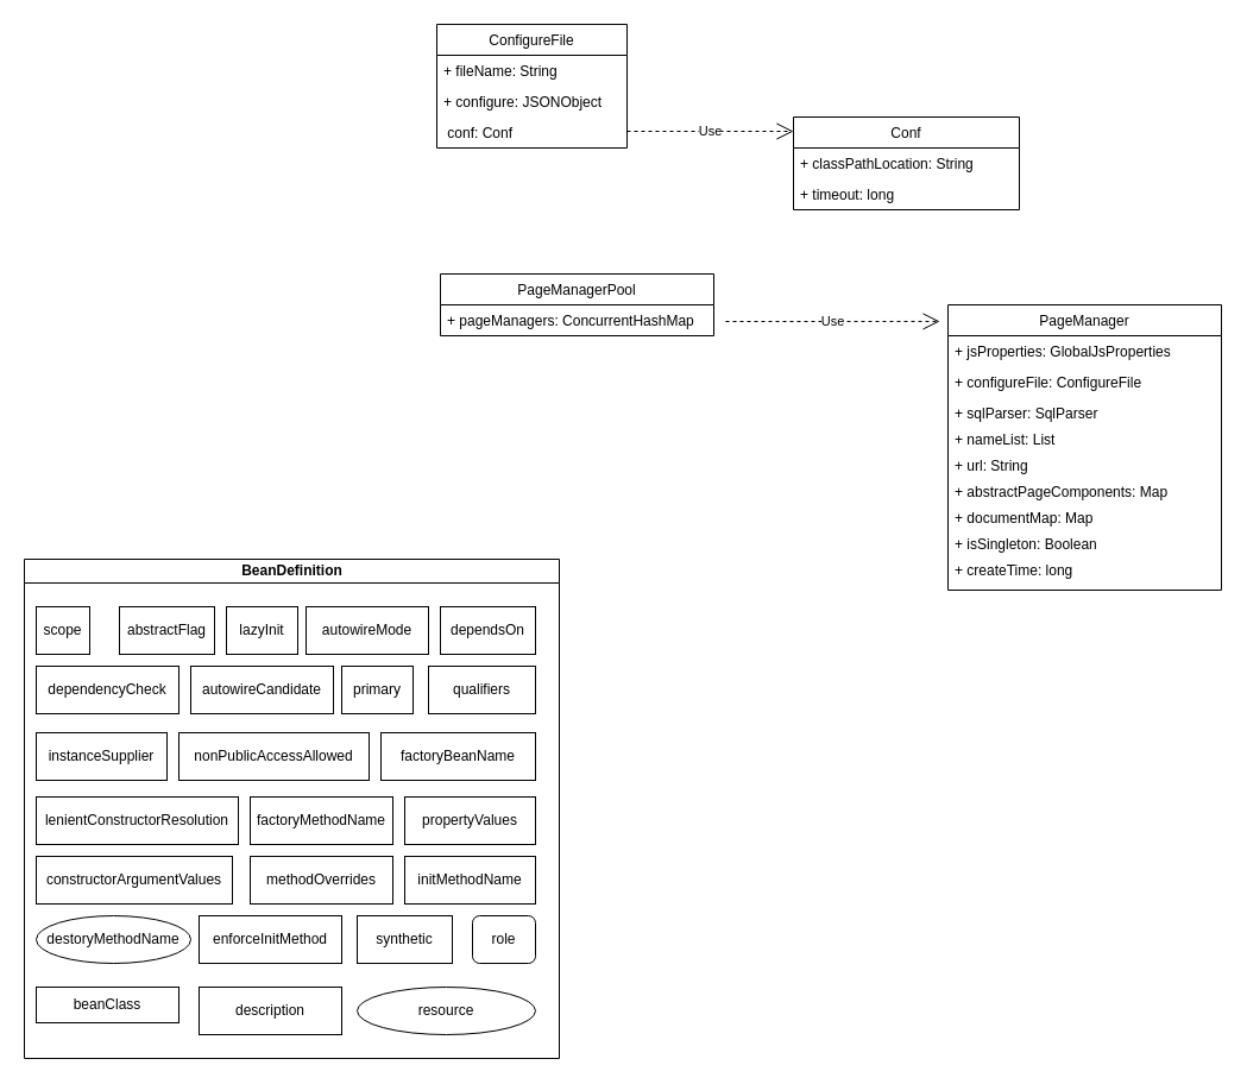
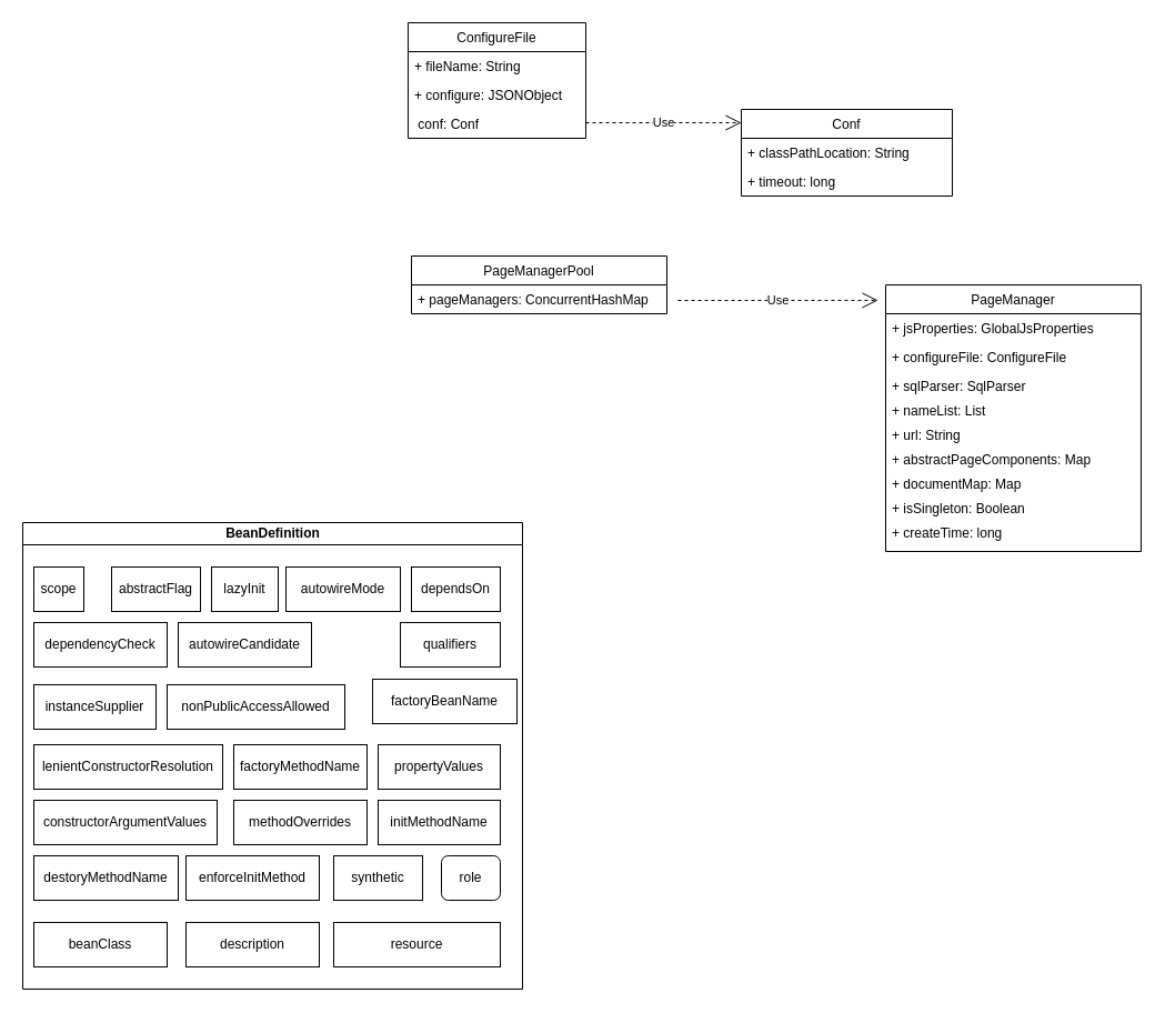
  <mxCell id="0" />
  <mxCell id="1" parent="0" />
  <mxCell id="2" value="ConfigureFile" style="swimlane;fontStyle=0;childLayout=stackLayout;horizontal=1;startSize=26;fillColor=none;horizontalStack=0;resizeParent=1;resizeParentMax=0;resizeLast=0;collapsible=1;marginBottom=0;" parent="1" vertex="1"><mxGeometry x="367" y="20" width="160" height="104" as="geometry" /></mxCell>
  <mxCell id="3" value="+ fileName: String" style="text;strokeColor=none;fillColor=none;align=left;verticalAlign=top;spacingLeft=4;spacingRight=4;overflow=hidden;rotatable=0;points=[[0,0.5],[1,0.5]];portConstraint=eastwest;" parent="2" vertex="1"><mxGeometry y="26" width="160" height="26" as="geometry" /></mxCell>
  <mxCell id="4" value="+ configure: JSONObject" style="text;strokeColor=none;fillColor=none;align=left;verticalAlign=top;spacingLeft=4;spacingRight=4;overflow=hidden;rotatable=0;points=[[0,0.5],[1,0.5]];portConstraint=eastwest;" parent="2" vertex="1"><mxGeometry y="52" width="160" height="26" as="geometry" /></mxCell>
  <mxCell id="5" value=" conf: Conf" style="text;strokeColor=none;fillColor=none;align=left;verticalAlign=top;spacingLeft=4;spacingRight=4;overflow=hidden;rotatable=0;points=[[0,0.5],[1,0.5]];portConstraint=eastwest;" parent="2" vertex="1"><mxGeometry y="78" width="160" height="26" as="geometry" /></mxCell>
  <mxCell id="6" value="Conf" style="swimlane;fontStyle=0;childLayout=stackLayout;horizontal=1;startSize=26;fillColor=none;horizontalStack=0;resizeParent=1;resizeParentMax=0;resizeLast=0;collapsible=1;marginBottom=0;" parent="1" vertex="1"><mxGeometry x="667" y="98" width="190" height="78" as="geometry" /></mxCell>
  <mxCell id="7" value="+ classPathLocation: String" style="text;strokeColor=none;fillColor=none;align=left;verticalAlign=top;spacingLeft=4;spacingRight=4;overflow=hidden;rotatable=0;points=[[0,0.5],[1,0.5]];portConstraint=eastwest;" parent="6" vertex="1"><mxGeometry y="26" width="190" height="26" as="geometry" /></mxCell>
  <mxCell id="8" value="+ timeout: long" style="text;strokeColor=none;fillColor=none;align=left;verticalAlign=top;spacingLeft=4;spacingRight=4;overflow=hidden;rotatable=0;points=[[0,0.5],[1,0.5]];portConstraint=eastwest;" parent="6" vertex="1"><mxGeometry y="52" width="190" height="26" as="geometry" /></mxCell>
  <mxCell id="9" value="Use" style="endArrow=open;endSize=12;dashed=1;html=1;" parent="1" edge="1"><mxGeometry width="160" relative="1" as="geometry"><mxPoint x="527" y="110" as="sourcePoint" /><mxPoint x="667" y="110" as="targetPoint" /></mxGeometry></mxCell>
  <mxCell id="10" value="PageManagerPool" style="swimlane;fontStyle=0;childLayout=stackLayout;horizontal=1;startSize=26;fillColor=none;horizontalStack=0;resizeParent=1;resizeParentMax=0;resizeLast=0;collapsible=1;marginBottom=0;" parent="1" vertex="1"><mxGeometry x="370" y="230" width="230" height="52" as="geometry" /></mxCell>
  <mxCell id="11" value="+ pageManagers: ConcurrentHashMap" style="text;strokeColor=none;fillColor=none;align=left;verticalAlign=top;spacingLeft=4;spacingRight=4;overflow=hidden;rotatable=0;points=[[0,0.5],[1,0.5]];portConstraint=eastwest;" parent="10" vertex="1"><mxGeometry y="26" width="230" height="26" as="geometry" /></mxCell>
  <mxCell id="12" value="PageManager" style="swimlane;fontStyle=0;childLayout=stackLayout;horizontal=1;startSize=26;fillColor=none;horizontalStack=0;resizeParent=1;resizeParentMax=0;resizeLast=0;collapsible=1;marginBottom=0;" parent="1" vertex="1"><mxGeometry x="797" y="256" width="230" height="240" as="geometry" /></mxCell>
  <mxCell id="13" value="+ jsProperties: GlobalJsProperties" style="text;strokeColor=none;fillColor=none;align=left;verticalAlign=top;spacingLeft=4;spacingRight=4;overflow=hidden;rotatable=0;points=[[0,0.5],[1,0.5]];portConstraint=eastwest;" parent="12" vertex="1"><mxGeometry y="26" width="230" height="26" as="geometry" /></mxCell>
  <mxCell id="14" value="+ configureFile: ConfigureFile" style="text;strokeColor=none;fillColor=none;align=left;verticalAlign=top;spacingLeft=4;spacingRight=4;overflow=hidden;rotatable=0;points=[[0,0.5],[1,0.5]];portConstraint=eastwest;" parent="12" vertex="1"><mxGeometry y="52" width="230" height="26" as="geometry" /></mxCell>
  <mxCell id="15" value="+ sqlParser: SqlParser" style="text;strokeColor=none;fillColor=none;align=left;verticalAlign=top;spacingLeft=4;spacingRight=4;overflow=hidden;rotatable=0;points=[[0,0.5],[1,0.5]];portConstraint=eastwest;" parent="12" vertex="1"><mxGeometry y="78" width="230" height="22" as="geometry" /></mxCell>
  <mxCell id="16" value="+ nameList: List" style="text;strokeColor=none;fillColor=none;align=left;verticalAlign=top;spacingLeft=4;spacingRight=4;overflow=hidden;rotatable=0;points=[[0,0.5],[1,0.5]];portConstraint=eastwest;" parent="12" vertex="1"><mxGeometry y="100" width="230" height="22" as="geometry" /></mxCell>
  <mxCell id="17" value="+ url: String" style="text;strokeColor=none;fillColor=none;align=left;verticalAlign=top;spacingLeft=4;spacingRight=4;overflow=hidden;rotatable=0;points=[[0,0.5],[1,0.5]];portConstraint=eastwest;" parent="12" vertex="1"><mxGeometry y="122" width="230" height="22" as="geometry" /></mxCell>
  <mxCell id="18" value="+ abstractPageComponents: Map" style="text;strokeColor=none;fillColor=none;align=left;verticalAlign=top;spacingLeft=4;spacingRight=4;overflow=hidden;rotatable=0;points=[[0,0.5],[1,0.5]];portConstraint=eastwest;" parent="12" vertex="1"><mxGeometry y="144" width="230" height="22" as="geometry" /></mxCell>
  <mxCell id="19" value="+ documentMap: Map" style="text;strokeColor=none;fillColor=none;align=left;verticalAlign=top;spacingLeft=4;spacingRight=4;overflow=hidden;rotatable=0;points=[[0,0.5],[1,0.5]];portConstraint=eastwest;" parent="12" vertex="1"><mxGeometry y="166" width="230" height="22" as="geometry" /></mxCell>
  <mxCell id="20" value="+ isSingleton: Boolean" style="text;strokeColor=none;fillColor=none;align=left;verticalAlign=top;spacingLeft=4;spacingRight=4;overflow=hidden;rotatable=0;points=[[0,0.5],[1,0.5]];portConstraint=eastwest;" parent="12" vertex="1"><mxGeometry y="188" width="230" height="22" as="geometry" /></mxCell>
  <mxCell id="21" value="+ createTime: long" style="text;strokeColor=none;fillColor=none;align=left;verticalAlign=top;spacingLeft=4;spacingRight=4;overflow=hidden;rotatable=0;points=[[0,0.5],[1,0.5]];portConstraint=eastwest;" parent="12" vertex="1"><mxGeometry y="210" width="230" height="30" as="geometry" /></mxCell>
  <mxCell id="22" value="Use" style="endArrow=open;endSize=12;dashed=1;html=1;entryX=-0.03;entryY=0.058;entryDx=0;entryDy=0;entryPerimeter=0;" parent="1" target="12" edge="1"><mxGeometry width="160" relative="1" as="geometry"><mxPoint x="610" y="270" as="sourcePoint" /><mxPoint x="770" y="270" as="targetPoint" /></mxGeometry></mxCell>
  <mxCell id="23" value="BeanDefinition" style="swimlane;html=1;startSize=20;horizontal=1;containerType=tree;" vertex="1" parent="1"><mxGeometry x="20" y="470" width="450" height="420" as="geometry" /></mxCell>
  <mxCell id="24" value="lenientConstructorResolution" style="whiteSpace=wrap;html=1;treeFolding=1;treeMoving=1;newEdgeStyle={&quot;edgeStyle&quot;:&quot;elbowEdgeStyle&quot;,&quot;startArrow&quot;:&quot;none&quot;,&quot;endArrow&quot;:&quot;none&quot;};" vertex="1" parent="23"><mxGeometry x="10" y="200" width="170" height="40" as="geometry" /></mxCell>
  <mxCell id="25" value="lazyInit" style="whiteSpace=wrap;html=1;treeFolding=1;treeMoving=1;newEdgeStyle={&quot;edgeStyle&quot;:&quot;elbowEdgeStyle&quot;,&quot;startArrow&quot;:&quot;none&quot;,&quot;endArrow&quot;:&quot;none&quot;};" vertex="1" parent="23"><mxGeometry x="170" y="40" width="60" height="40" as="geometry" /></mxCell>
  <mxCell id="26" value="autowireMode" style="whiteSpace=wrap;html=1;treeFolding=1;treeMoving=1;newEdgeStyle={&quot;edgeStyle&quot;:&quot;elbowEdgeStyle&quot;,&quot;startArrow&quot;:&quot;none&quot;,&quot;endArrow&quot;:&quot;none&quot;};" vertex="1" parent="23"><mxGeometry x="237" y="40" width="103" height="40" as="geometry" /></mxCell>
  <mxCell id="27" value="dependsOn" style="whiteSpace=wrap;html=1;treeFolding=1;treeMoving=1;newEdgeStyle={&quot;edgeStyle&quot;:&quot;elbowEdgeStyle&quot;,&quot;startArrow&quot;:&quot;none&quot;,&quot;endArrow&quot;:&quot;none&quot;};" vertex="1" parent="23"><mxGeometry x="350" y="40" width="80" height="40" as="geometry" /></mxCell>
- <mxCell id="28" value="primary" style="whiteSpace=wrap;html=1;treeFolding=1;treeMoving=1;newEdgeStyle={&quot;edgeStyle&quot;:&quot;elbowEdgeStyle&quot;,&quot;startArrow&quot;:&quot;none&quot;,&quot;endArrow&quot;:&quot;none&quot;};" vertex="1" parent="23"><mxGeometry x="267" y="90" width="60" height="40" as="geometry" /></mxCell>
  <mxCell id="29" value="instanceSupplier" style="whiteSpace=wrap;html=1;treeFolding=1;treeMoving=1;newEdgeStyle={&quot;edgeStyle&quot;:&quot;elbowEdgeStyle&quot;,&quot;startArrow&quot;:&quot;none&quot;,&quot;endArrow&quot;:&quot;none&quot;};" vertex="1" parent="23"><mxGeometry x="10" y="146" width="110" height="40" as="geometry" /></mxCell>
  <mxCell id="30" value="abstractFlag" style="whiteSpace=wrap;html=1;treeFolding=1;treeMoving=1;newEdgeStyle={&quot;edgeStyle&quot;:&quot;elbowEdgeStyle&quot;,&quot;startArrow&quot;:&quot;none&quot;,&quot;endArrow&quot;:&quot;none&quot;};" vertex="1" parent="23"><mxGeometry x="80" y="40" width="80" height="40" as="geometry" /></mxCell>
- <mxCell id="31" value="factoryBeanName" style="whiteSpace=wrap;html=1;treeFolding=1;treeMoving=1;newEdgeStyle={&quot;edgeStyle&quot;:&quot;elbowEdgeStyle&quot;,&quot;startArrow&quot;:&quot;none&quot;,&quot;endArrow&quot;:&quot;none&quot;};" vertex="1" parent="23"><mxGeometry x="300" y="146" width="130" height="40" as="geometry" /></mxCell>
+ <mxCell id="31" value="factoryBeanName" style="whiteSpace=wrap;html=1;treeFolding=1;treeMoving=1;newEdgeStyle={&quot;edgeStyle&quot;:&quot;elbowEdgeStyle&quot;,&quot;startArrow&quot;:&quot;none&quot;,&quot;endArrow&quot;:&quot;none&quot;};" vertex="1" parent="23"><mxGeometry x="315" y="141" width="130" height="40" as="geometry" /></mxCell>
  <mxCell id="32" value="nonPublicAccessAllowed" style="whiteSpace=wrap;html=1;treeFolding=1;treeMoving=1;newEdgeStyle={&quot;edgeStyle&quot;:&quot;elbowEdgeStyle&quot;,&quot;startArrow&quot;:&quot;none&quot;,&quot;endArrow&quot;:&quot;none&quot;};" vertex="1" parent="23"><mxGeometry x="130" y="146" width="160" height="40" as="geometry" /></mxCell>
  <mxCell id="33" value="qualifiers" style="whiteSpace=wrap;html=1;treeFolding=1;treeMoving=1;newEdgeStyle={&quot;edgeStyle&quot;:&quot;elbowEdgeStyle&quot;,&quot;startArrow&quot;:&quot;none&quot;,&quot;endArrow&quot;:&quot;none&quot;};" vertex="1" parent="23"><mxGeometry x="340" y="90" width="90" height="40" as="geometry" /></mxCell>
  <mxCell id="34" value="autowireCandidate" style="whiteSpace=wrap;html=1;treeFolding=1;treeMoving=1;newEdgeStyle={&quot;edgeStyle&quot;:&quot;elbowEdgeStyle&quot;,&quot;startArrow&quot;:&quot;none&quot;,&quot;endArrow&quot;:&quot;none&quot;};" vertex="1" parent="23"><mxGeometry x="140" y="90" width="120" height="40" as="geometry" /></mxCell>
  <mxCell id="35" value="dependencyCheck" style="whiteSpace=wrap;html=1;treeFolding=1;treeMoving=1;newEdgeStyle={&quot;edgeStyle&quot;:&quot;elbowEdgeStyle&quot;,&quot;startArrow&quot;:&quot;none&quot;,&quot;endArrow&quot;:&quot;none&quot;};" vertex="1" parent="23"><mxGeometry x="10" y="90" width="120" height="40" as="geometry" /></mxCell>
  <mxCell id="36" value="scope" style="whiteSpace=wrap;html=1;treeFolding=1;treeMoving=1;newEdgeStyle={&quot;edgeStyle&quot;:&quot;elbowEdgeStyle&quot;,&quot;startArrow&quot;:&quot;none&quot;,&quot;endArrow&quot;:&quot;none&quot;};" vertex="1" parent="23"><mxGeometry x="10" y="40" width="45" height="40" as="geometry" /></mxCell>
- <mxCell id="37" value="beanClass" style="whiteSpace=wrap;html=1;treeFolding=1;treeMoving=1;newEdgeStyle={&quot;edgeStyle&quot;:&quot;elbowEdgeStyle&quot;,&quot;startArrow&quot;:&quot;none&quot;,&quot;endArrow&quot;:&quot;none&quot;};" vertex="1" parent="23"><mxGeometry x="10" y="360" width="120" height="30" as="geometry" /></mxCell>
+ <mxCell id="37" value="beanClass" style="whiteSpace=wrap;html=1;treeFolding=1;treeMoving=1;newEdgeStyle={&quot;edgeStyle&quot;:&quot;elbowEdgeStyle&quot;,&quot;startArrow&quot;:&quot;none&quot;,&quot;endArrow&quot;:&quot;none&quot;};" vertex="1" parent="23"><mxGeometry x="10" y="360" width="120" height="40" as="geometry" /></mxCell>
  <mxCell id="38" value="factoryMethodName" style="whiteSpace=wrap;html=1;treeFolding=1;treeMoving=1;newEdgeStyle={&quot;edgeStyle&quot;:&quot;elbowEdgeStyle&quot;,&quot;startArrow&quot;:&quot;none&quot;,&quot;endArrow&quot;:&quot;none&quot;};" vertex="1" parent="23"><mxGeometry x="190" y="200" width="120" height="40" as="geometry" /></mxCell>
  <mxCell id="39" value="constructorArgumentValues" style="whiteSpace=wrap;html=1;treeFolding=1;treeMoving=1;newEdgeStyle={&quot;edgeStyle&quot;:&quot;elbowEdgeStyle&quot;,&quot;startArrow&quot;:&quot;none&quot;,&quot;endArrow&quot;:&quot;none&quot;};" vertex="1" parent="23"><mxGeometry x="10" y="250" width="165" height="40" as="geometry" /></mxCell>
  <mxCell id="40" value="propertyValues" style="whiteSpace=wrap;html=1;treeFolding=1;treeMoving=1;newEdgeStyle={&quot;edgeStyle&quot;:&quot;elbowEdgeStyle&quot;,&quot;startArrow&quot;:&quot;none&quot;,&quot;endArrow&quot;:&quot;none&quot;};" vertex="1" parent="23"><mxGeometry x="320" y="200" width="110" height="40" as="geometry" /></mxCell>
  <mxCell id="41" value="methodOverrides" style="whiteSpace=wrap;html=1;treeFolding=1;treeMoving=1;newEdgeStyle={&quot;edgeStyle&quot;:&quot;elbowEdgeStyle&quot;,&quot;startArrow&quot;:&quot;none&quot;,&quot;endArrow&quot;:&quot;none&quot;};" vertex="1" parent="23"><mxGeometry x="190" y="250" width="120" height="40" as="geometry" /></mxCell>
  <mxCell id="42" value="initMethodName" style="whiteSpace=wrap;html=1;treeFolding=1;treeMoving=1;newEdgeStyle={&quot;edgeStyle&quot;:&quot;elbowEdgeStyle&quot;,&quot;startArrow&quot;:&quot;none&quot;,&quot;endArrow&quot;:&quot;none&quot;};" vertex="1" parent="23"><mxGeometry x="320" y="250" width="110" height="40" as="geometry" /></mxCell>
- <mxCell id="43" value="destoryMethodName" style="ellipse;whiteSpace=wrap;html=1;treeFolding=1;treeMoving=1;newEdgeStyle={&quot;edgeStyle&quot;:&quot;elbowEdgeStyle&quot;,&quot;startArrow&quot;:&quot;none&quot;,&quot;endArrow&quot;:&quot;none&quot;};" vertex="1" parent="23"><mxGeometry x="10" y="300" width="130" height="40" as="geometry" /></mxCell>
+ <mxCell id="43" value="destoryMethodName" style="whiteSpace=wrap;html=1;treeFolding=1;treeMoving=1;newEdgeStyle={&quot;edgeStyle&quot;:&quot;elbowEdgeStyle&quot;,&quot;startArrow&quot;:&quot;none&quot;,&quot;endArrow&quot;:&quot;none&quot;};" vertex="1" parent="23"><mxGeometry x="10" y="300" width="130" height="40" as="geometry" /></mxCell>
  <mxCell id="44" value="enforceInitMethod" style="whiteSpace=wrap;html=1;treeFolding=1;treeMoving=1;newEdgeStyle={&quot;edgeStyle&quot;:&quot;elbowEdgeStyle&quot;,&quot;startArrow&quot;:&quot;none&quot;,&quot;endArrow&quot;:&quot;none&quot;};" vertex="1" parent="23"><mxGeometry x="147" y="300" width="120" height="40" as="geometry" /></mxCell>
  <mxCell id="45" value="synthetic" style="whiteSpace=wrap;html=1;treeFolding=1;treeMoving=1;newEdgeStyle={&quot;edgeStyle&quot;:&quot;elbowEdgeStyle&quot;,&quot;startArrow&quot;:&quot;none&quot;,&quot;endArrow&quot;:&quot;none&quot;};" vertex="1" parent="23"><mxGeometry x="280" y="300" width="80" height="40" as="geometry" /></mxCell>
  <mxCell id="46" value="role" style="whiteSpace=wrap;html=1;treeFolding=1;treeMoving=1;newEdgeStyle={&quot;edgeStyle&quot;:&quot;elbowEdgeStyle&quot;,&quot;startArrow&quot;:&quot;none&quot;,&quot;endArrow&quot;:&quot;none&quot;};rounded=1;" vertex="1" parent="23"><mxGeometry x="377" y="300" width="53" height="40" as="geometry" /></mxCell>
  <mxCell id="47" value="description" style="whiteSpace=wrap;html=1;treeFolding=1;treeMoving=1;newEdgeStyle={&quot;edgeStyle&quot;:&quot;elbowEdgeStyle&quot;,&quot;startArrow&quot;:&quot;none&quot;,&quot;endArrow&quot;:&quot;none&quot;};" vertex="1" parent="23"><mxGeometry x="147" y="360" width="120" height="40" as="geometry" /></mxCell>
- <mxCell id="48" value="resource" style="ellipse;whiteSpace=wrap;html=1;treeFolding=1;treeMoving=1;newEdgeStyle={&quot;edgeStyle&quot;:&quot;elbowEdgeStyle&quot;,&quot;startArrow&quot;:&quot;none&quot;,&quot;endArrow&quot;:&quot;none&quot;};" vertex="1" parent="23"><mxGeometry x="280" y="360" width="150" height="40" as="geometry" /></mxCell>
+ <mxCell id="48" value="resource" style="whiteSpace=wrap;html=1;treeFolding=1;treeMoving=1;newEdgeStyle={&quot;edgeStyle&quot;:&quot;elbowEdgeStyle&quot;,&quot;startArrow&quot;:&quot;none&quot;,&quot;endArrow&quot;:&quot;none&quot;};" vertex="1" parent="23"><mxGeometry x="280" y="360" width="150" height="40" as="geometry" /></mxCell>
